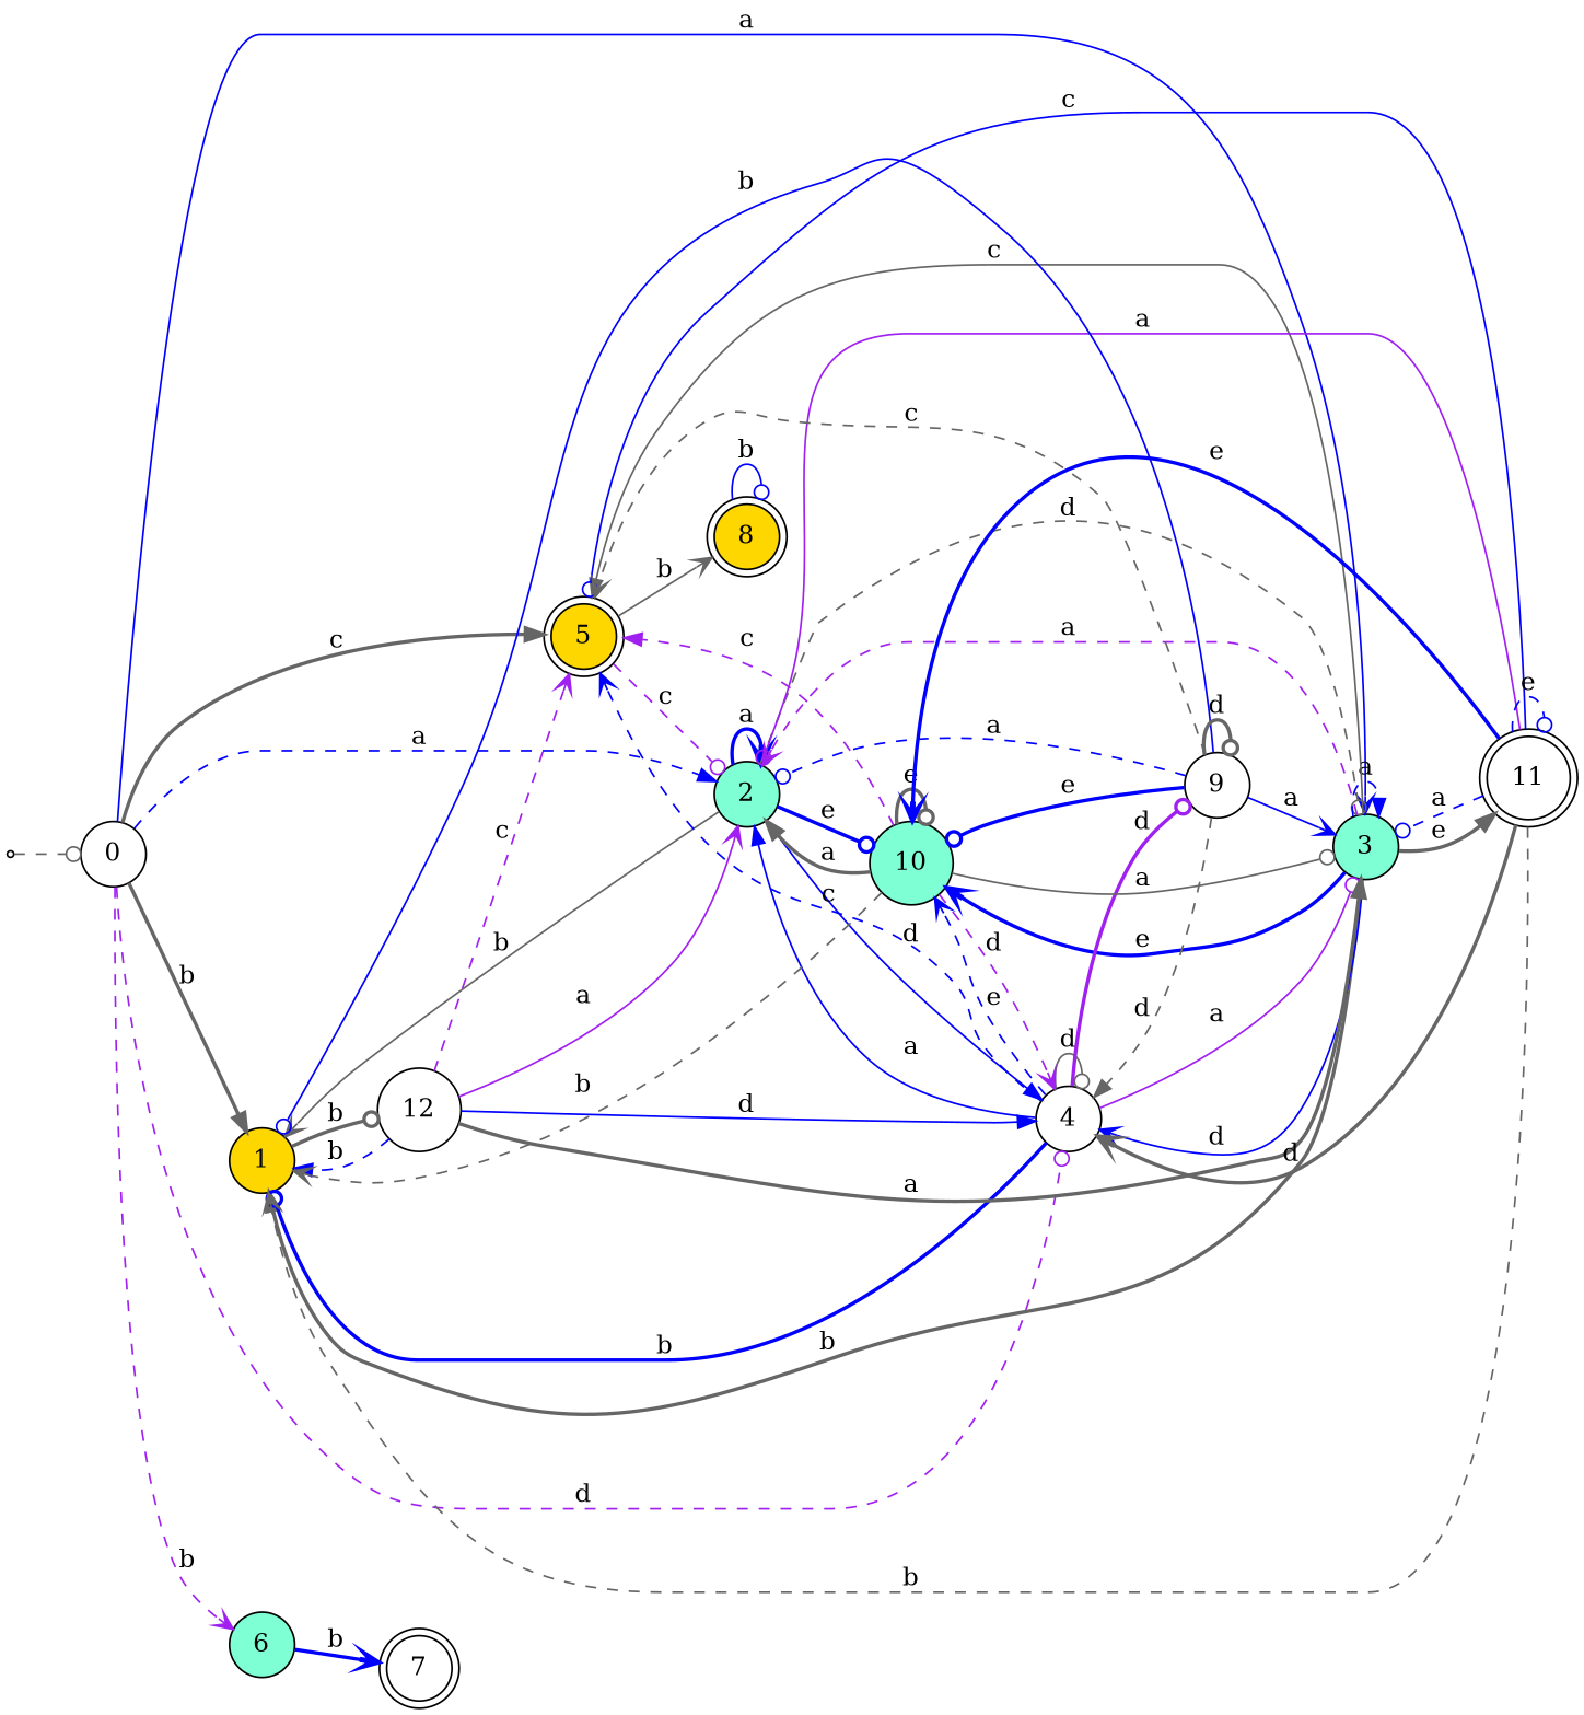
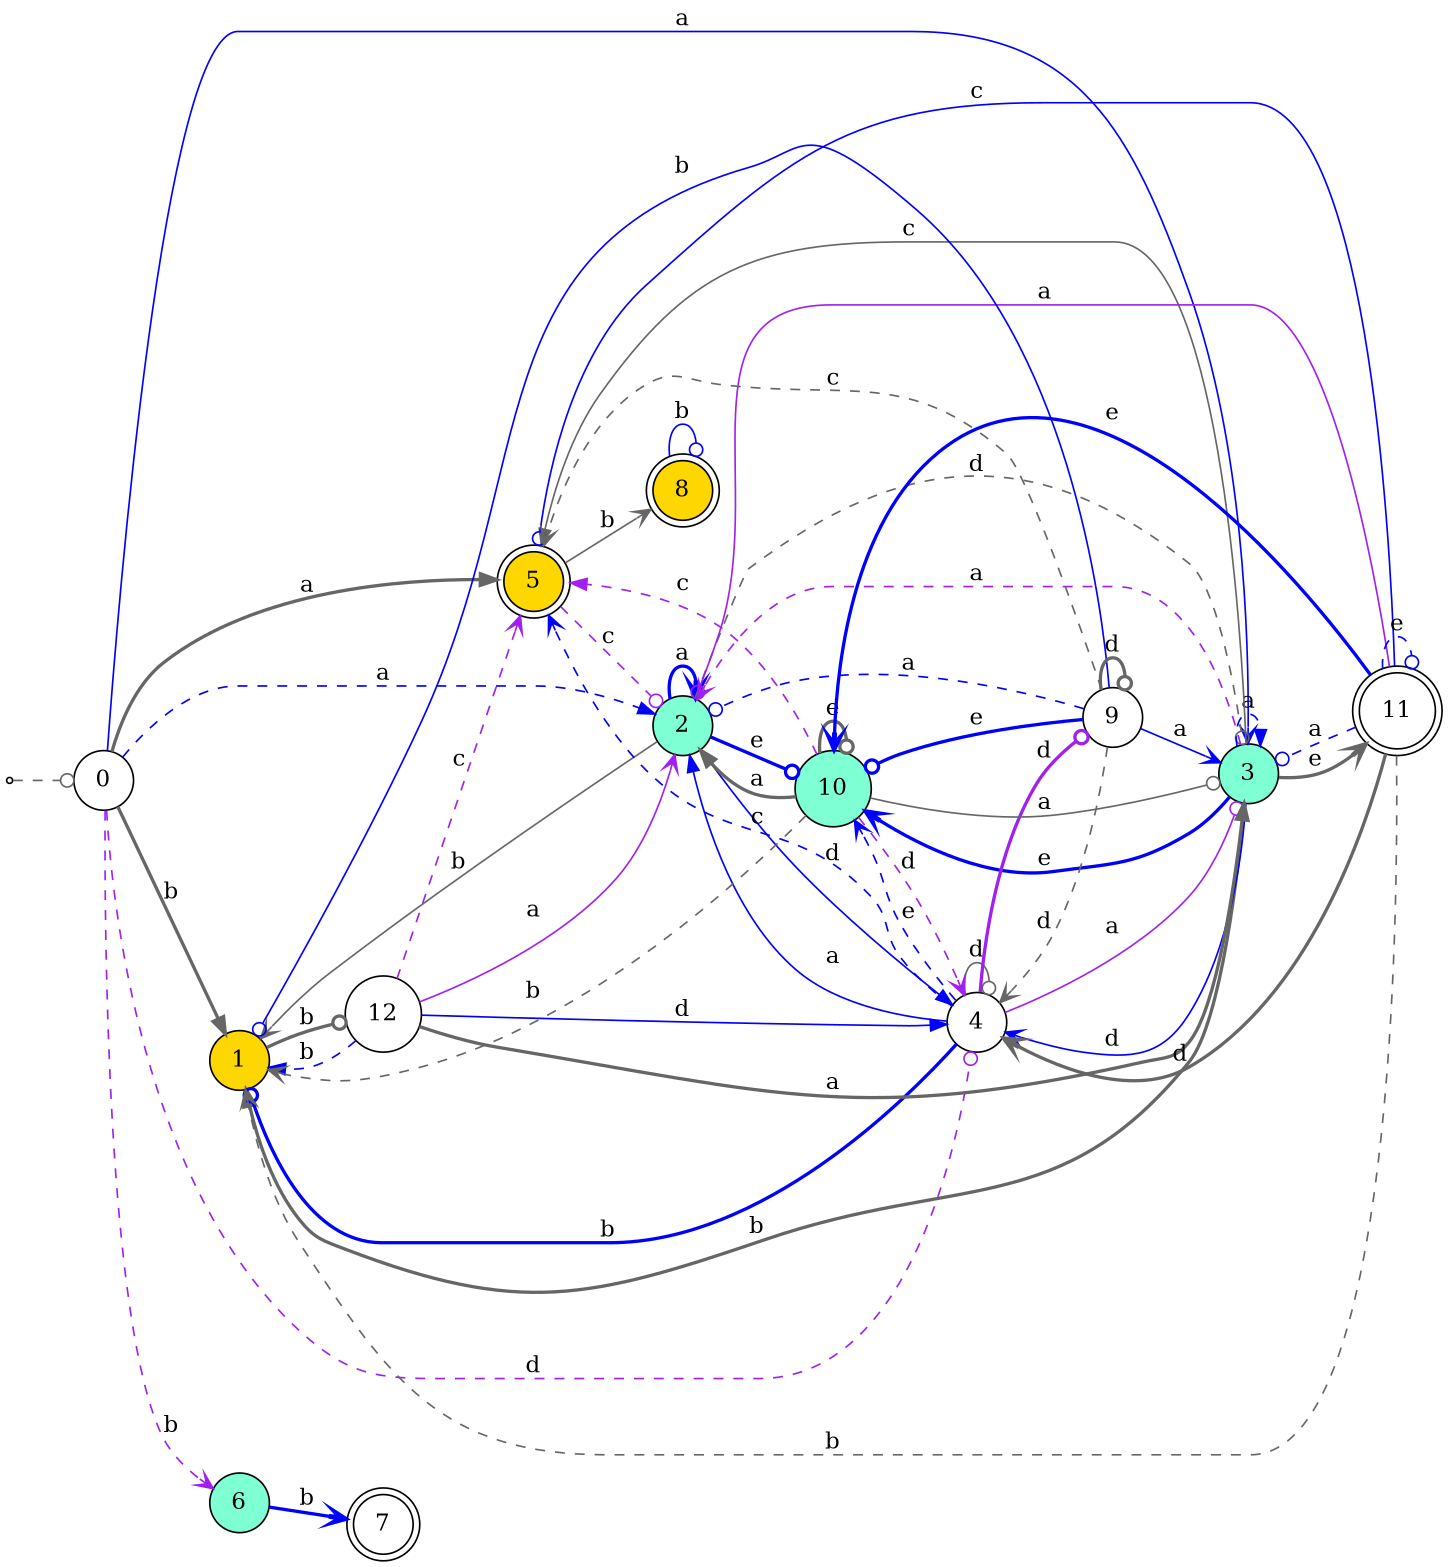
  digraph {
    rankdir=LR
    node [fillcolor=white shape=circle style=filled]
    edge [arrowhead=vee color=blue style=dashed]
    dummy0 [shape=point]
    0
    1 [fillcolor=gold]
    2 [fillcolor=aquamarine]
    3 [fillcolor=aquamarine]
    4
    5 [fillcolor=gold shape=doublecircle]
    6 [fillcolor=aquamarine]
    12
    10 [fillcolor=aquamarine]
    11 [shape=doublecircle]
    9
    8 [fillcolor=gold shape=doublecircle]
    7 [shape=doublecircle]
    dummy0 -> 0 [arrowhead=odot color=gray40]
    0 -> 1 [arrowhead=normal color=gray40 label=b style=bold]
    0 -> 2 [arrowhead=normal label=a]
    0 -> 3 [label=a style=solid]
    0 -> 4 [arrowhead=odot color=purple label=d]
-   0 -> 5 [arrowhead=normal color=gray40 label=c style=bold]
+   0 -> 5 [arrowhead=normal color=gray40 label=a style=bold]
    0 -> 6 [color=purple label=b]
    1 -> 12 [arrowhead=odot color=gray40 label=b style=bold]
    2 -> 1 [color=gray40 label=b style=solid]
    2 -> 2 [label=a style=bold]
    2 -> 3 [arrowhead=odot color=gray40 label=d]
    2 -> 4 [arrowhead=normal label=d style=solid]
    2 -> 10 [arrowhead=odot label=e style=bold]
    3 -> 1 [arrowhead=normal color=gray40 label=b style=bold]
    3 -> 2 [color=purple label=a]
    3 -> 3 [arrowhead=normal label=a]
    3 -> 4 [label=d style=solid]
    3 -> 5 [arrowhead=normal color=gray40 label=c style=solid]
    3 -> 10 [label=e style=bold]
-   3 -> 11 [arrowhead=normal color=gray40 label=e style=bold]
+   3 -> 11 [color=gray40 label=e style=bold]
    4 -> 1 [arrowhead=odot label=b style=bold]
    4 -> 2 [arrowhead=normal label=a style=solid]
    4 -> 3 [arrowhead=odot color=purple label=a style=solid]
    4 -> 4 [arrowhead=odot color=gray40 label=d style=solid]
    4 -> 5 [label=c]
    4 -> 10 [label=e]
    4 -> 9 [arrowhead=odot color=purple label=d style=bold]
    5 -> 2 [arrowhead=odot color=purple label=c]
    5 -> 8 [color=gray40 label=b style=solid]
    6 -> 7 [label=b style=bold]
    12 -> 1 [arrowhead=normal label=b]
    12 -> 2 [color=purple label=a style=solid]
    12 -> 3 [arrowhead=normal color=gray40 label=a style=bold]
    12 -> 4 [arrowhead=normal label=d style=solid]
    12 -> 5 [color=purple label=c]
    10 -> 1 [color=gray40 label=b]
    10 -> 2 [arrowhead=normal color=gray40 label=a style=bold]
    10 -> 3 [arrowhead=odot color=gray40 label=a style=solid]
    10 -> 4 [color=purple label=d]
    10 -> 5 [arrowhead=normal color=purple label=c]
    10 -> 10 [arrowhead=odot color=gray40 label=e style=bold]
    11 -> 1 [color=gray40 label=b]
    11 -> 2 [arrowhead=odot color=purple label=a style=solid]
    11 -> 3 [arrowhead=odot label=a]
    11 -> 4 [color=gray40 label=d style=bold]
    11 -> 5 [arrowhead=odot label=c style=solid]
    11 -> 10 [label=e style=bold]
    11 -> 11 [arrowhead=odot label=e]
    9 -> 1 [arrowhead=odot label=b style=solid]
    9 -> 2 [arrowhead=odot label=a]
    9 -> 3 [label=a style=solid]
-   9 -> 4 [arrowhead=normal color=gray40 label=d]
+   9 -> 4 [color=gray40 label=d]
    9 -> 5 [color=gray40 label=c]
    9 -> 10 [arrowhead=odot label=e style=bold]
    9 -> 9 [arrowhead=odot color=gray40 label=d style=bold]
    8 -> 8 [arrowhead=odot label=b style=solid]
  }
